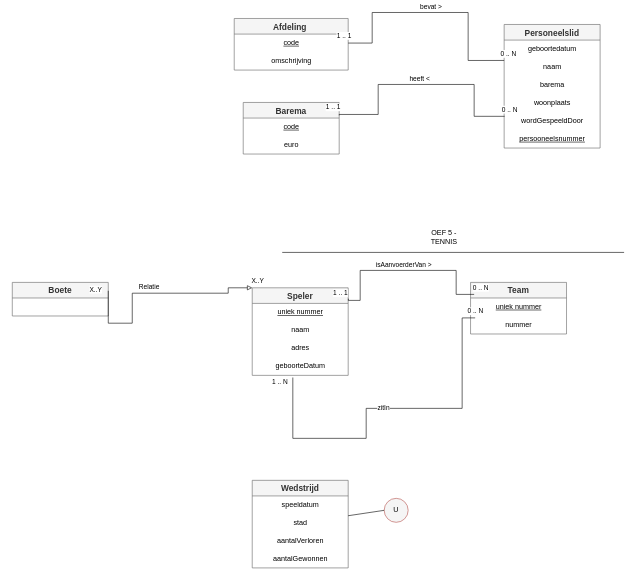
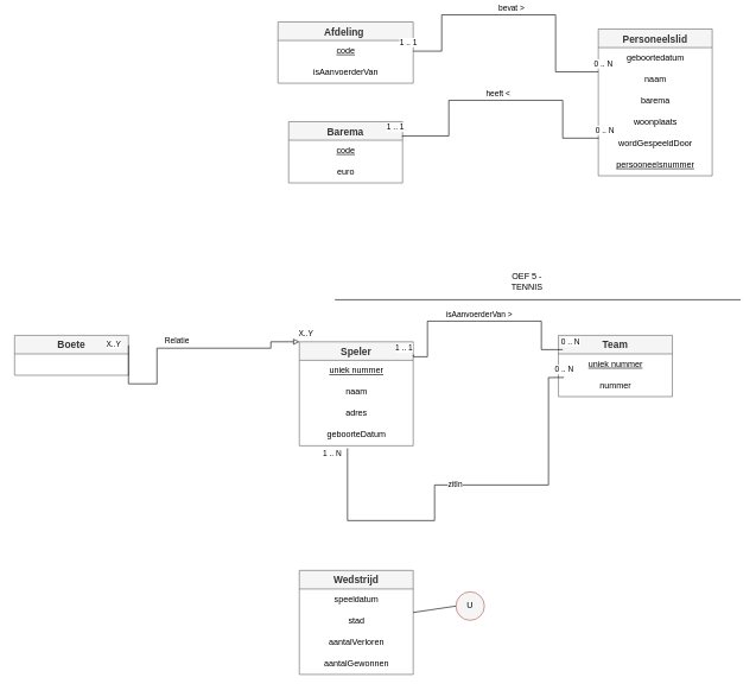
  <mxCell id="0" />
  <mxCell id="1" parent="0" />
  <mxCell id="2" value="Afdeling " style="swimlane;fontStyle=1;childLayout=stackLayout;horizontal=1;startSize=26;horizontalStack=0;resizeParent=1;resizeParentMax=0;resizeLast=0;collapsible=1;marginBottom=0;align=center;fontSize=14;strokeColor=#666666;fillColor=#f5f5f5;fontColor=#333333;" vertex="1" parent="1"><mxGeometry x="390" y="30" width="190" height="86" as="geometry" /></mxCell>
  <mxCell id="3" value="&lt;u&gt;code&lt;/u&gt;" style="text;html=1;align=center;verticalAlign=middle;resizable=0;points=[];autosize=1;strokeColor=none;fillColor=none;" vertex="1" parent="2"><mxGeometry y="26" width="190" height="30" as="geometry" /></mxCell>
- <mxCell id="4" value="omschrijving" style="text;html=1;align=center;verticalAlign=middle;resizable=0;points=[];autosize=1;strokeColor=none;fillColor=none;" vertex="1" parent="2"><mxGeometry y="56" width="190" height="30" as="geometry" /></mxCell>
+ <mxCell id="4" value="isAanvoerderVan" style="text;html=1;align=center;verticalAlign=middle;resizable=0;points=[];autosize=1;strokeColor=none;fillColor=none;" vertex="1" parent="2"><mxGeometry y="56" width="190" height="30" as="geometry" /></mxCell>
  <mxCell id="5" value="Personeelslid" style="swimlane;fontStyle=1;childLayout=stackLayout;horizontal=1;startSize=26;horizontalStack=0;resizeParent=1;resizeParentMax=0;resizeLast=0;collapsible=1;marginBottom=0;align=center;fontSize=14;strokeColor=#666666;fillColor=#f5f5f5;fontColor=#333333;" vertex="1" parent="1"><mxGeometry x="840" y="40" width="160" height="206" as="geometry" /></mxCell>
  <mxCell id="6" value="geboortedatum" style="text;html=1;align=center;verticalAlign=middle;resizable=0;points=[];autosize=1;strokeColor=none;fillColor=none;" vertex="1" parent="5"><mxGeometry y="26" width="160" height="30" as="geometry" /></mxCell>
  <mxCell id="7" value="naam" style="text;html=1;align=center;verticalAlign=middle;resizable=0;points=[];autosize=1;strokeColor=none;fillColor=none;" vertex="1" parent="5"><mxGeometry y="56" width="160" height="30" as="geometry" /></mxCell>
  <mxCell id="8" value="barema" style="text;html=1;align=center;verticalAlign=middle;resizable=0;points=[];autosize=1;strokeColor=none;fillColor=none;" vertex="1" parent="5"><mxGeometry y="86" width="160" height="30" as="geometry" /></mxCell>
  <mxCell id="9" value="woonplaats" style="text;html=1;align=center;verticalAlign=middle;resizable=0;points=[];autosize=1;strokeColor=none;fillColor=none;" vertex="1" parent="5"><mxGeometry y="116" width="160" height="30" as="geometry" /></mxCell>
  <mxCell id="10" value="wordGespeeldDoor" style="text;html=1;align=center;verticalAlign=middle;resizable=0;points=[];autosize=1;strokeColor=none;fillColor=none;" vertex="1" parent="5"><mxGeometry y="146" width="160" height="30" as="geometry" /></mxCell>
  <mxCell id="11" value="&lt;u&gt;persooneelsnummer&lt;/u&gt;" style="text;html=1;align=center;verticalAlign=middle;resizable=0;points=[];autosize=1;strokeColor=none;fillColor=none;" vertex="1" parent="5"><mxGeometry y="176" width="160" height="30" as="geometry" /></mxCell>
  <mxCell id="12" style="edgeStyle=orthogonalEdgeStyle;rounded=0;orthogonalLoop=1;jettySize=auto;html=1;endArrow=none;endFill=0;entryX=0;entryY=0.133;entryDx=0;entryDy=0;entryPerimeter=0;" edge="1" parent="1" source="3" target="7"><mxGeometry relative="1" as="geometry"><mxPoint x="619.995" y="70.001" as="sourcePoint" /><mxPoint x="779.995" y="70.001" as="targetPoint" /><Array as="points"><mxPoint x="620" y="71" /><mxPoint x="620" y="20" /><mxPoint x="780" y="20" /><mxPoint x="780" y="100" /></Array></mxGeometry></mxCell>
  <mxCell id="13" value="0 .. N" style="edgeLabel;html=1;align=center;verticalAlign=middle;resizable=0;points=[];" vertex="1" connectable="0" parent="12"><mxGeometry x="0.929" y="4" relative="1" as="geometry"><mxPoint x="21" y="-7.49" as="offset" /></mxGeometry></mxCell>
  <mxCell id="14" value="1 .. 1" style="edgeLabel;html=1;align=center;verticalAlign=middle;resizable=0;points=[];" vertex="1" connectable="0" parent="12"><mxGeometry x="-0.935" y="-1" relative="1" as="geometry"><mxPoint x="-21" y="-13.33" as="offset" /></mxGeometry></mxCell>
  <mxCell id="15" value="bevat &amp;gt;" style="edgeLabel;html=1;align=center;verticalAlign=middle;resizable=0;points=[];" vertex="1" connectable="0" parent="12"><mxGeometry x="-0.098" y="2" relative="1" as="geometry"><mxPoint x="12.8" y="-8.03" as="offset" /></mxGeometry></mxCell>
  <mxCell id="16" value="Barema" style="swimlane;fontStyle=1;childLayout=stackLayout;horizontal=1;startSize=26;horizontalStack=0;resizeParent=1;resizeParentMax=0;resizeLast=0;collapsible=1;marginBottom=0;align=center;fontSize=14;strokeColor=#666666;fillColor=#f5f5f5;fontColor=#333333;" vertex="1" parent="1"><mxGeometry x="405" y="170" width="160" height="86" as="geometry" /></mxCell>
  <mxCell id="17" value="&lt;u&gt;code&lt;/u&gt;" style="text;html=1;align=center;verticalAlign=middle;resizable=0;points=[];autosize=1;strokeColor=none;fillColor=none;" vertex="1" parent="16"><mxGeometry y="26" width="160" height="30" as="geometry" /></mxCell>
  <mxCell id="18" value="euro" style="text;html=1;align=center;verticalAlign=middle;resizable=0;points=[];autosize=1;strokeColor=none;fillColor=none;" vertex="1" parent="16"><mxGeometry y="56" width="160" height="30" as="geometry" /></mxCell>
  <mxCell id="19" style="edgeStyle=orthogonalEdgeStyle;rounded=0;orthogonalLoop=1;jettySize=auto;html=1;endArrow=none;endFill=0;exitX=1;exitY=0.25;exitDx=0;exitDy=0;entryX=0.005;entryY=0.238;entryDx=0;entryDy=0;entryPerimeter=0;" edge="1" parent="1" source="16" target="10"><mxGeometry relative="1" as="geometry"><mxPoint x="629.995" y="190.001" as="sourcePoint" /><mxPoint x="789.995" y="190.001" as="targetPoint" /><Array as="points"><mxPoint x="565" y="190" /><mxPoint x="630" y="190" /><mxPoint x="630" y="140" /><mxPoint x="790" y="140" /><mxPoint x="790" y="193" /></Array></mxGeometry></mxCell>
  <mxCell id="20" value="0 .. N" style="edgeLabel;html=1;align=center;verticalAlign=middle;resizable=0;points=[];" vertex="1" connectable="0" parent="19"><mxGeometry x="0.929" y="4" relative="1" as="geometry"><mxPoint x="21" y="-7.49" as="offset" /></mxGeometry></mxCell>
  <mxCell id="21" value="1 .. 1" style="edgeLabel;html=1;align=center;verticalAlign=middle;resizable=0;points=[];" vertex="1" connectable="0" parent="19"><mxGeometry x="-0.935" y="-1" relative="1" as="geometry"><mxPoint x="-21" y="-13.33" as="offset" /></mxGeometry></mxCell>
  <mxCell id="22" value="heeft &amp;lt;" style="edgeLabel;html=1;align=center;verticalAlign=middle;resizable=0;points=[];" vertex="1" connectable="0" parent="19"><mxGeometry x="-0.098" y="2" relative="1" as="geometry"><mxPoint x="12.8" y="-8.03" as="offset" /></mxGeometry></mxCell>
  <mxCell id="23" value="" style="endArrow=none;html=1;rounded=0;" edge="1" parent="1"><mxGeometry width="50" height="50" relative="1" as="geometry"><mxPoint x="470" y="420" as="sourcePoint" /><mxPoint x="1040" y="420" as="targetPoint" /></mxGeometry></mxCell>
  <mxCell id="24" value="OEF 5 - TENNIS" style="text;html=1;strokeColor=none;fillColor=none;align=center;verticalAlign=middle;whiteSpace=wrap;rounded=0;" vertex="1" parent="1"><mxGeometry x="710" y="380" width="60" height="30" as="geometry" /></mxCell>
  <mxCell id="25" value="Speler" style="swimlane;fontStyle=1;childLayout=stackLayout;horizontal=1;startSize=26;horizontalStack=0;resizeParent=1;resizeParentMax=0;resizeLast=0;collapsible=1;marginBottom=0;align=center;fontSize=14;strokeColor=#666666;fillColor=#f5f5f5;fontColor=#333333;" vertex="1" parent="1"><mxGeometry x="420" y="479" width="160" height="146" as="geometry" /></mxCell>
  <mxCell id="26" value="&lt;u&gt;uniek nummer&lt;/u&gt;" style="text;html=1;align=center;verticalAlign=middle;resizable=0;points=[];autosize=1;strokeColor=none;fillColor=none;" vertex="1" parent="25"><mxGeometry y="26" width="160" height="30" as="geometry" /></mxCell>
  <mxCell id="27" value="naam" style="text;html=1;align=center;verticalAlign=middle;resizable=0;points=[];autosize=1;strokeColor=none;fillColor=none;" vertex="1" parent="25"><mxGeometry y="56" width="160" height="30" as="geometry" /></mxCell>
  <mxCell id="28" value="adres" style="text;html=1;align=center;verticalAlign=middle;resizable=0;points=[];autosize=1;strokeColor=none;fillColor=none;rotation=0;" vertex="1" parent="25"><mxGeometry y="86" width="160" height="30" as="geometry" /></mxCell>
  <mxCell id="29" value="geboorteDatum" style="text;html=1;align=center;verticalAlign=middle;resizable=0;points=[];autosize=1;strokeColor=none;fillColor=none;" vertex="1" parent="25"><mxGeometry y="116" width="160" height="30" as="geometry" /></mxCell>
  <mxCell id="30" value="Team" style="swimlane;fontStyle=1;childLayout=stackLayout;horizontal=1;startSize=26;horizontalStack=0;resizeParent=1;resizeParentMax=0;resizeLast=0;collapsible=1;marginBottom=0;align=center;fontSize=14;strokeColor=#666666;fillColor=#f5f5f5;fontColor=#333333;" vertex="1" parent="1"><mxGeometry x="784" y="470" width="160" height="86" as="geometry" /></mxCell>
  <mxCell id="31" value="&lt;u&gt;uniek nummer&lt;/u&gt;" style="text;html=1;align=center;verticalAlign=middle;resizable=0;points=[];autosize=1;strokeColor=none;fillColor=none;" vertex="1" parent="30"><mxGeometry y="26" width="160" height="30" as="geometry" /></mxCell>
  <mxCell id="32" value="nummer" style="text;html=1;align=center;verticalAlign=middle;resizable=0;points=[];autosize=1;strokeColor=none;fillColor=none;" vertex="1" parent="30"><mxGeometry y="56" width="160" height="30" as="geometry" /></mxCell>
  <mxCell id="33" style="edgeStyle=orthogonalEdgeStyle;rounded=0;orthogonalLoop=1;jettySize=auto;html=1;endArrow=none;endFill=0;exitX=1.002;exitY=0.124;exitDx=0;exitDy=0;exitPerimeter=0;" edge="1" parent="1" source="25"><mxGeometry relative="1" as="geometry"><mxPoint x="599.995" y="500.001" as="sourcePoint" /><mxPoint x="790" y="490" as="targetPoint" /><Array as="points"><mxPoint x="580" y="500" /><mxPoint x="600" y="500" /><mxPoint x="600" y="450" /><mxPoint x="760" y="450" /></Array></mxGeometry></mxCell>
  <mxCell id="34" value="0 .. N" style="edgeLabel;html=1;align=center;verticalAlign=middle;resizable=0;points=[];" vertex="1" connectable="0" parent="33"><mxGeometry x="0.929" y="4" relative="1" as="geometry"><mxPoint x="21" y="-7.49" as="offset" /></mxGeometry></mxCell>
  <mxCell id="35" value="1 .. 1" style="edgeLabel;html=1;align=center;verticalAlign=middle;resizable=0;points=[];" vertex="1" connectable="0" parent="33"><mxGeometry x="-0.935" y="-1" relative="1" as="geometry"><mxPoint x="-21" y="-13.33" as="offset" /></mxGeometry></mxCell>
  <mxCell id="36" value="isAanvoerderVan &amp;gt;&amp;nbsp;" style="edgeLabel;html=1;align=center;verticalAlign=middle;resizable=0;points=[];" vertex="1" connectable="0" parent="33"><mxGeometry x="-0.098" y="2" relative="1" as="geometry"><mxPoint x="10" y="-8" as="offset" /></mxGeometry></mxCell>
  <mxCell id="37" value="zitIn" style="edgeStyle=orthogonalEdgeStyle;rounded=0;orthogonalLoop=1;jettySize=auto;html=1;endArrow=none;endFill=0;exitX=0.423;exitY=1.119;exitDx=0;exitDy=0;exitPerimeter=0;entryX=0.048;entryY=0.105;entryDx=0;entryDy=0;entryPerimeter=0;" edge="1" parent="1" source="29" target="32"><mxGeometry relative="1" as="geometry"><mxPoint x="480" y="730" as="sourcePoint" /><mxPoint x="880" y="670" as="targetPoint" /><Array as="points"><mxPoint x="488" y="730" /><mxPoint x="610" y="730" /><mxPoint x="610" y="680" /><mxPoint x="770" y="680" /><mxPoint x="770" y="529" /></Array></mxGeometry></mxCell>
  <mxCell id="38" value="0 .. N" style="edgeLabel;html=1;align=center;verticalAlign=middle;resizable=0;points=[];" vertex="1" connectable="0" parent="37"><mxGeometry x="0.929" y="4" relative="1" as="geometry"><mxPoint x="21" y="-7.49" as="offset" /></mxGeometry></mxCell>
  <mxCell id="39" value="1 .. N" style="edgeLabel;html=1;align=center;verticalAlign=middle;resizable=0;points=[];" vertex="1" connectable="0" parent="37"><mxGeometry x="-0.935" y="-1" relative="1" as="geometry"><mxPoint x="-21" y="-13.33" as="offset" /></mxGeometry></mxCell>
  <mxCell id="40" value="Wedstrijd" style="swimlane;fontStyle=1;childLayout=stackLayout;horizontal=1;startSize=26;horizontalStack=0;resizeParent=1;resizeParentMax=0;resizeLast=0;collapsible=1;marginBottom=0;align=center;fontSize=14;strokeColor=#666666;fillColor=#f5f5f5;fontColor=#333333;" vertex="1" parent="1"><mxGeometry x="420" y="800" width="160" height="146" as="geometry" /></mxCell>
  <mxCell id="41" value="speeldatum" style="text;html=1;align=center;verticalAlign=middle;resizable=0;points=[];autosize=1;strokeColor=none;fillColor=none;" vertex="1" parent="40"><mxGeometry y="26" width="160" height="30" as="geometry" /></mxCell>
  <mxCell id="42" value="stad" style="text;html=1;align=center;verticalAlign=middle;resizable=0;points=[];autosize=1;strokeColor=none;fillColor=none;" vertex="1" parent="40"><mxGeometry y="56" width="160" height="30" as="geometry" /></mxCell>
  <mxCell id="43" value="aantalVerloren" style="text;html=1;align=center;verticalAlign=middle;resizable=0;points=[];autosize=1;strokeColor=none;fillColor=none;" vertex="1" parent="40"><mxGeometry y="86" width="160" height="30" as="geometry" /></mxCell>
  <mxCell id="44" value="aantalGewonnen" style="text;html=1;align=center;verticalAlign=middle;resizable=0;points=[];autosize=1;strokeColor=none;fillColor=none;" vertex="1" parent="40"><mxGeometry y="116" width="160" height="30" as="geometry" /></mxCell>
  <mxCell id="45" value="U" style="ellipse;whiteSpace=wrap;html=1;strokeColor=#b85450;fillColor=#f5f5f5;" vertex="1" parent="1"><mxGeometry x="640" y="830" width="40" height="40" as="geometry" /></mxCell>
  <mxCell id="46" value="" style="endArrow=none;html=1;rounded=0;" edge="1" parent="1" source="42"><mxGeometry width="50" height="50" relative="1" as="geometry"><mxPoint x="590" y="856" as="sourcePoint" /><mxPoint x="640" y="850" as="targetPoint" /></mxGeometry></mxCell>
  <mxCell id="47" value="Boete" style="swimlane;fontStyle=1;childLayout=stackLayout;horizontal=1;startSize=26;horizontalStack=0;resizeParent=1;resizeParentMax=0;resizeLast=0;collapsible=1;marginBottom=0;align=center;fontSize=14;strokeColor=#666666;fillColor=#f5f5f5;fontColor=#333333;" vertex="1" parent="1"><mxGeometry x="20" y="470" width="160" height="56" as="geometry" /></mxCell>
  <mxCell id="48" value=" " style="text;strokeColor=none;fillColor=none;spacingLeft=4;spacingRight=4;overflow=hidden;rotatable=0;points=[[0,0.5],[1,0.5]];portConstraint=eastwest;fontSize=12;" vertex="1" parent="47"><mxGeometry y="26" width="160" height="30" as="geometry" /></mxCell>
  <mxCell id="49" style="edgeStyle=orthogonalEdgeStyle;rounded=0;orthogonalLoop=1;jettySize=auto;html=1;endArrow=block;endFill=0;exitX=1;exitY=0.25;exitDx=0;exitDy=0;entryX=0;entryY=0;entryDx=0;entryDy=0;" edge="1" parent="1" source="47" target="25"><mxGeometry relative="1" as="geometry"><mxPoint x="219.995" y="538.001" as="sourcePoint" /><mxPoint x="379.995" y="538.001" as="targetPoint" /><Array as="points"><mxPoint x="180" y="538" /><mxPoint x="220" y="538" /><mxPoint x="220" y="488" /><mxPoint x="380" y="488" /><mxPoint x="380" y="479" /></Array></mxGeometry></mxCell>
  <mxCell id="50" value="X..Y" style="edgeLabel;html=1;align=center;verticalAlign=middle;resizable=0;points=[];" vertex="1" connectable="0" parent="49"><mxGeometry x="0.929" y="4" relative="1" as="geometry"><mxPoint x="21" y="-7.49" as="offset" /></mxGeometry></mxCell>
  <mxCell id="51" value="X..Y" style="edgeLabel;html=1;align=center;verticalAlign=middle;resizable=0;points=[];" vertex="1" connectable="0" parent="49"><mxGeometry x="-0.935" y="-1" relative="1" as="geometry"><mxPoint x="-21" y="-13.33" as="offset" /></mxGeometry></mxCell>
  <mxCell id="52" value="Relatie" style="edgeLabel;html=1;align=center;verticalAlign=middle;resizable=0;points=[];" vertex="1" connectable="0" parent="49"><mxGeometry x="-0.098" y="2" relative="1" as="geometry"><mxPoint x="12.8" y="-8.03" as="offset" /></mxGeometry></mxCell>
